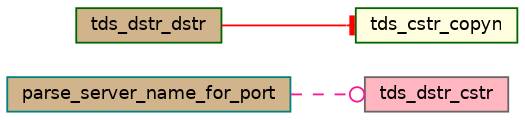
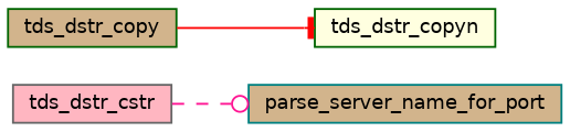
  digraph {
    rankdir=LR
    node [color=darkgreen fillcolor=tan fontname=Helvetica fontsize=10 shape=record style=filled]
    edge [fontname=Helvetica fontsize=10 labelfontname=Helvetica labelfontsize=10]
    n1 [color=teal fontcolor=black height=0.2 label=parse_server_name_for_port width=0.4]
    n2 [color=gray40 fillcolor=lightpink height=0.2 label=tds_dstr_cstr width=0.4]
-   n3 [height=0.2 label=tds_dstr_dstr width=0.4]
-   n4 [fillcolor=lightyellow height=0.2 label=tds_cstr_copyn width=0.4]
-   n1 -> n2 [arrowhead=odot color=deeppink style=dashed]
+   n3 [height=0.2 label=tds_dstr_copy width=0.4]
+   n4 [fillcolor=lightyellow height=0.2 label=tds_dstr_copyn width=0.4]
+   n2 -> n1 [arrowhead=odot color=deeppink style=dashed]
    n3 -> n4 [arrowhead=tee color=red style=solid]
  }
